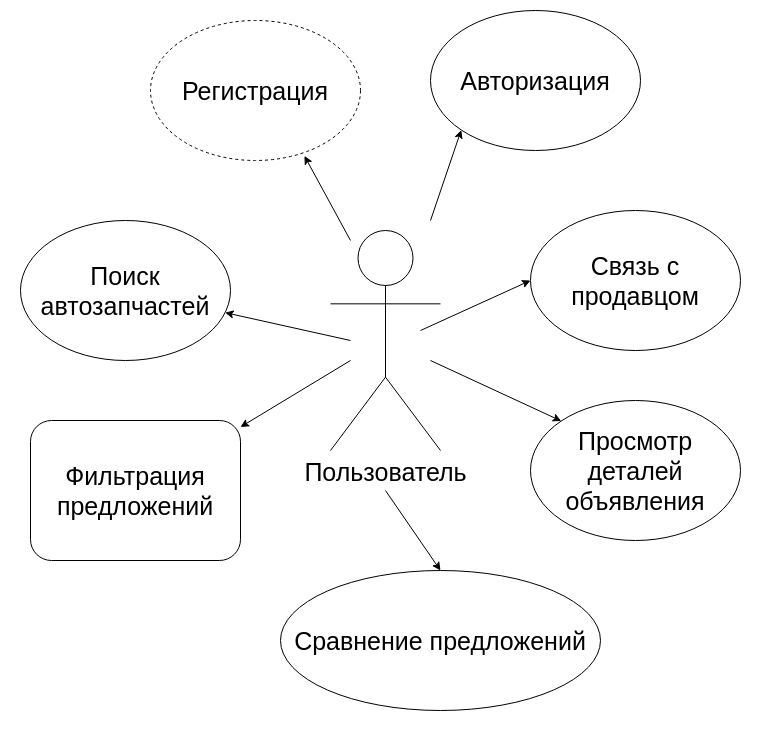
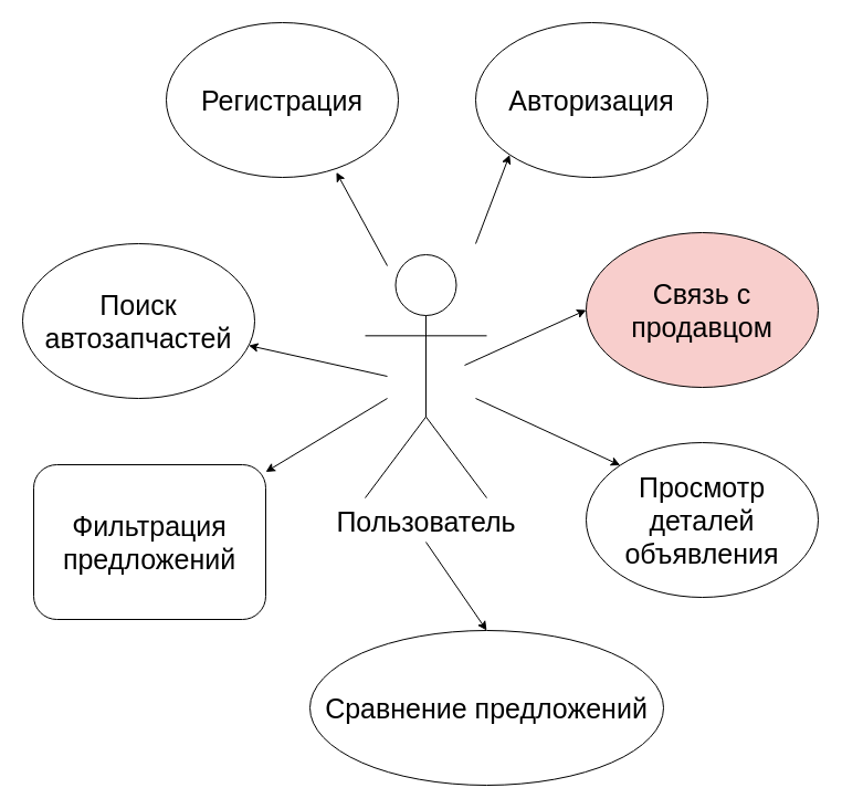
  <mxCell id="0" />
  <mxCell id="1" parent="0" />
  <mxCell id="2" value="&lt;font style=&quot;font-size: 25px;&quot;&gt;Пользователь&lt;/font&gt;" style="shape=umlActor;verticalLabelPosition=bottom;verticalAlign=top;html=1;outlineConnect=0;" vertex="1" parent="1"><mxGeometry x="330" y="230" width="110" height="220" as="geometry" /></mxCell>
- <mxCell id="3" value="&lt;font style=&quot;font-size: 25px;&quot;&gt;Регистрация&lt;/font&gt;" style="ellipse;whiteSpace=wrap;html=1;dashed=1;" vertex="1" parent="1"><mxGeometry x="150" y="20" width="210" height="140" as="geometry" /></mxCell>
- <mxCell id="4" value="&lt;font style=&quot;font-size: 25px;&quot;&gt;Авторизация&lt;/font&gt;" style="ellipse;whiteSpace=wrap;html=1;" vertex="1" parent="1"><mxGeometry x="430" y="10" width="210" height="140" as="geometry" /></mxCell>
+ <mxCell id="3" value="&lt;font style=&quot;font-size: 25px;&quot;&gt;Регистрация&lt;/font&gt;" style="ellipse;whiteSpace=wrap;html=1;" vertex="1" parent="1"><mxGeometry x="150" y="20" width="210" height="140" as="geometry" /></mxCell>
+ <mxCell id="4" value="&lt;font style=&quot;font-size: 25px;&quot;&gt;Авторизация&lt;/font&gt;" style="ellipse;whiteSpace=wrap;html=1;" vertex="1" parent="1"><mxGeometry x="430" y="20" width="210" height="140" as="geometry" /></mxCell>
  <mxCell id="5" value="&lt;font style=&quot;font-size: 25px;&quot;&gt;Поиск автозапчастей&lt;/font&gt;" style="ellipse;whiteSpace=wrap;html=1;" vertex="1" parent="1"><mxGeometry x="20" y="220" width="210" height="140" as="geometry" /></mxCell>
  <mxCell id="6" value="&lt;font style=&quot;font-size: 25px;&quot;&gt;Фильтрация предложений&lt;/font&gt;" style="whiteSpace=wrap;html=1;rounded=1;" vertex="1" parent="1"><mxGeometry x="30" y="420" width="210" height="140" as="geometry" /></mxCell>
  <mxCell id="7" value="&lt;font style=&quot;font-size: 25px;&quot;&gt;Сравнение предложений&lt;/font&gt;" style="ellipse;whiteSpace=wrap;html=1;" vertex="1" parent="1"><mxGeometry x="280" y="570" width="320" height="140" as="geometry" /></mxCell>
  <mxCell id="8" value="&lt;font style=&quot;font-size: 25px;&quot;&gt;Просмотр деталей объявления&lt;/font&gt;" style="ellipse;whiteSpace=wrap;html=1;" vertex="1" parent="1"><mxGeometry x="530" y="400" width="210" height="140" as="geometry" /></mxCell>
- <mxCell id="9" value="&lt;font style=&quot;font-size: 25px;&quot;&gt;Связь с продавцом&lt;/font&gt;" style="ellipse;whiteSpace=wrap;html=1;" vertex="1" parent="1"><mxGeometry x="530" y="210" width="210" height="140" as="geometry" /></mxCell>
+ <mxCell id="9" value="&lt;font style=&quot;font-size: 25px;&quot;&gt;Связь с продавцом&lt;/font&gt;" style="ellipse;whiteSpace=wrap;html=1;fillColor=#f8cecc;" vertex="1" parent="1"><mxGeometry x="530" y="210" width="210" height="140" as="geometry" /></mxCell>
  <mxCell id="10" value="" style="endArrow=classic;html=1;rounded=0;entryX=0.733;entryY=0.967;entryDx=0;entryDy=0;entryPerimeter=0;" edge="1" parent="1" target="3"><mxGeometry width="50" height="50" relative="1" as="geometry"><mxPoint x="350" y="240" as="sourcePoint" /><mxPoint x="390" y="380" as="targetPoint" /></mxGeometry></mxCell>
  <mxCell id="11" value="" style="endArrow=classic;html=1;rounded=0;entryX=0;entryY=1;entryDx=0;entryDy=0;" edge="1" parent="1" target="4"><mxGeometry width="50" height="50" relative="1" as="geometry"><mxPoint x="430" y="220" as="sourcePoint" /><mxPoint x="314" y="165" as="targetPoint" /></mxGeometry></mxCell>
  <mxCell id="12" value="" style="endArrow=classic;html=1;rounded=0;" edge="1" parent="1" target="5"><mxGeometry width="50" height="50" relative="1" as="geometry"><mxPoint x="350" y="340" as="sourcePoint" /><mxPoint x="390" y="380" as="targetPoint" /></mxGeometry></mxCell>
  <mxCell id="13" value="" style="endArrow=classic;html=1;rounded=0;entryX=0;entryY=0.5;entryDx=0;entryDy=0;" edge="1" parent="1" target="9"><mxGeometry width="50" height="50" relative="1" as="geometry"><mxPoint x="420" y="330" as="sourcePoint" /><mxPoint x="390" y="380" as="targetPoint" /></mxGeometry></mxCell>
  <mxCell id="14" value="" style="endArrow=classic;html=1;rounded=0;entryX=0;entryY=0;entryDx=0;entryDy=0;" edge="1" parent="1" target="8"><mxGeometry width="50" height="50" relative="1" as="geometry"><mxPoint x="430" y="360" as="sourcePoint" /><mxPoint x="390" y="380" as="targetPoint" /></mxGeometry></mxCell>
  <mxCell id="15" value="" style="endArrow=classic;html=1;rounded=0;" edge="1" parent="1" target="6"><mxGeometry width="50" height="50" relative="1" as="geometry"><mxPoint x="350" y="360" as="sourcePoint" /><mxPoint x="390" y="380" as="targetPoint" /></mxGeometry></mxCell>
  <mxCell id="16" value="" style="endArrow=classic;html=1;rounded=0;entryX=0.5;entryY=0;entryDx=0;entryDy=0;" edge="1" parent="1" target="7"><mxGeometry width="50" height="50" relative="1" as="geometry"><mxPoint x="385" y="490" as="sourcePoint" /><mxPoint x="390" y="380" as="targetPoint" /></mxGeometry></mxCell>
